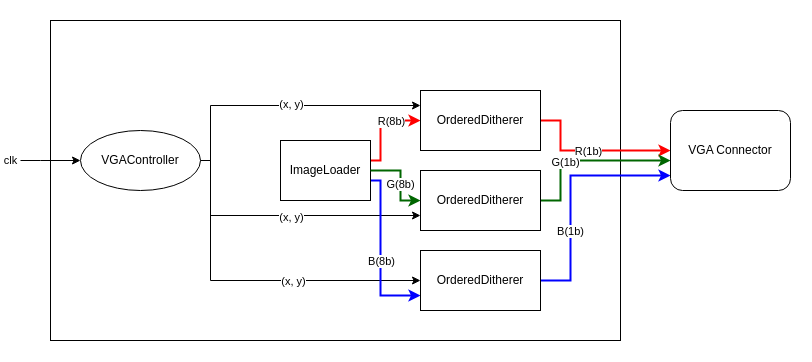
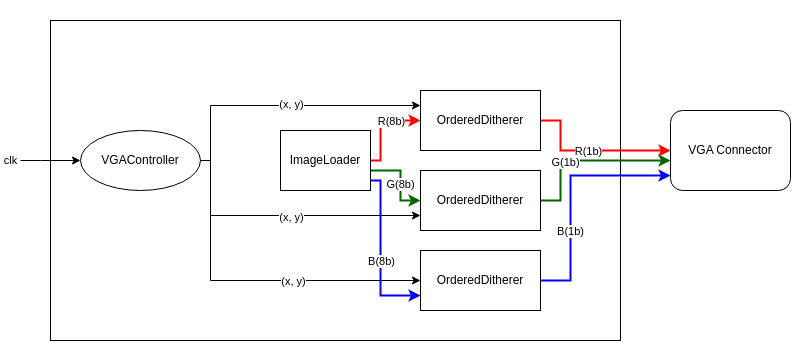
  <mxCell id="0" />
  <mxCell id="1" parent="0" />
  <mxCell id="2" value="" style="whiteSpace=wrap;html=1;" vertex="1" parent="1"><mxGeometry x="50" y="20" width="570" height="320" as="geometry" /></mxCell>
  <mxCell id="3" style="edgeStyle=orthogonalEdgeStyle;rounded=0;orthogonalLoop=1;jettySize=auto;html=1;entryX=0;entryY=0.25;entryDx=0;entryDy=0;" edge="1" parent="1" source="10" target="18"><mxGeometry relative="1" as="geometry"><Array as="points"><mxPoint x="210" y="160" /><mxPoint x="210" y="105" /></Array></mxGeometry></mxCell>
  <mxCell id="4" value="(x, y)" style="edgeLabel;html=1;align=center;verticalAlign=middle;resizable=0;points=[];" vertex="1" connectable="0" parent="3"><mxGeometry x="0.057" y="2" relative="1" as="geometry"><mxPoint as="offset" /></mxGeometry></mxCell>
  <mxCell id="5" style="edgeStyle=orthogonalEdgeStyle;rounded=0;orthogonalLoop=1;jettySize=auto;html=1;entryX=0;entryY=0.75;entryDx=0;entryDy=0;" edge="1" parent="1" source="10" target="24"><mxGeometry relative="1" as="geometry"><Array as="points"><mxPoint x="210" y="160" /><mxPoint x="210" y="215" /></Array></mxGeometry></mxCell>
  <mxCell id="6" value="(x, y)" style="edgeLabel;html=1;align=center;verticalAlign=middle;resizable=0;points=[];" vertex="1" connectable="0" parent="5"><mxGeometry x="0.053" y="-1" relative="1" as="geometry"><mxPoint as="offset" /></mxGeometry></mxCell>
  <mxCell id="7" style="edgeStyle=orthogonalEdgeStyle;rounded=0;orthogonalLoop=1;jettySize=auto;html=1;entryX=0;entryY=0.5;entryDx=0;entryDy=0;" edge="1" parent="1" source="10" target="21"><mxGeometry relative="1" as="geometry"><Array as="points"><mxPoint x="210" y="160" /><mxPoint x="210" y="280" /></Array></mxGeometry></mxCell>
  <mxCell id="8" value="(x, y)" style="edgeLabel;html=1;align=center;verticalAlign=middle;resizable=0;points=[];" vertex="1" connectable="0" parent="7"><mxGeometry x="0.246" relative="1" as="geometry"><mxPoint as="offset" /></mxGeometry></mxCell>
  <mxCell id="9" value="clk" style="edgeStyle=orthogonalEdgeStyle;rounded=0;orthogonalLoop=1;jettySize=auto;html=1;exitX=0;exitY=0.5;exitDx=0;exitDy=0;strokeWidth=1;startArrow=classic;startFill=1;endArrow=none;endFill=0;" edge="1" parent="1" source="10"><mxGeometry x="1" y="10" relative="1" as="geometry"><mxPoint x="20" y="160" as="targetPoint" /><Array as="points"><mxPoint x="40" y="160" /><mxPoint x="40" y="160" /></Array><mxPoint x="-10" y="-10" as="offset" /></mxGeometry></mxCell>
  <mxCell id="10" value="VGAController" style="ellipse;whiteSpace=wrap;html=1;" vertex="1" parent="1"><mxGeometry x="80" y="130" width="120" height="60" as="geometry" /></mxCell>
  <mxCell id="11" style="edgeStyle=orthogonalEdgeStyle;rounded=0;orthogonalLoop=1;jettySize=auto;html=1;entryX=0;entryY=0.5;entryDx=0;entryDy=0;strokeColor=#FF0000;strokeWidth=2;" edge="1" parent="1" source="15" target="18"><mxGeometry relative="1" as="geometry"><Array as="points"><mxPoint x="380" y="160" /><mxPoint x="380" y="120" /></Array></mxGeometry></mxCell>
  <mxCell id="12" value="R(8b)" style="edgeLabel;html=1;align=center;verticalAlign=middle;resizable=0;points=[];" vertex="1" connectable="0" parent="11"><mxGeometry x="0.127" relative="1" as="geometry"><mxPoint x="9" as="offset" /></mxGeometry></mxCell>
  <mxCell id="13" style="edgeStyle=orthogonalEdgeStyle;rounded=0;orthogonalLoop=1;jettySize=auto;html=1;entryX=0;entryY=0.75;entryDx=0;entryDy=0;strokeColor=#0000FF;strokeWidth=2;" edge="1" parent="1" source="15" target="21"><mxGeometry relative="1" as="geometry"><Array as="points"><mxPoint x="380" y="180" /><mxPoint x="380" y="295" /></Array></mxGeometry></mxCell>
  <mxCell id="14" value="B(8b)" style="edgeLabel;html=1;align=center;verticalAlign=middle;resizable=0;points=[];" vertex="1" connectable="0" parent="13"><mxGeometry x="0.406" relative="1" as="geometry"><mxPoint y="-26" as="offset" /></mxGeometry></mxCell>
- <mxCell id="15" value="ImageLoader" style="whiteSpace=wrap;html=1;" vertex="1" parent="1"><mxGeometry x="280" y="140" width="90" height="60" as="geometry" /></mxCell>
+ <mxCell id="15" value="ImageLoader" style="whiteSpace=wrap;html=1;" vertex="1" parent="1"><mxGeometry x="280" y="130" width="90" height="60" as="geometry" /></mxCell>
  <mxCell id="16" style="edgeStyle=orthogonalEdgeStyle;rounded=0;orthogonalLoop=1;jettySize=auto;html=1;entryX=0;entryY=0.5;entryDx=0;entryDy=0;strokeColor=#FF0000;strokeWidth=2;" edge="1" parent="1" source="18" target="25"><mxGeometry relative="1" as="geometry"><Array as="points"><mxPoint x="560" y="120" /><mxPoint x="560" y="150" /></Array></mxGeometry></mxCell>
  <mxCell id="17" value="R(1b)" style="edgeLabel;html=1;align=center;verticalAlign=middle;resizable=0;points=[];" vertex="1" connectable="0" parent="16"><mxGeometry x="-0.256" relative="1" as="geometry"><mxPoint x="17" as="offset" /></mxGeometry></mxCell>
  <mxCell id="18" value="OrderedDitherer" style="whiteSpace=wrap;html=1;" vertex="1" parent="1"><mxGeometry x="420" y="90" width="120" height="60" as="geometry" /></mxCell>
  <mxCell id="19" style="edgeStyle=orthogonalEdgeStyle;rounded=0;orthogonalLoop=1;jettySize=auto;html=1;strokeColor=#0000FF;strokeWidth=2;" edge="1" parent="1" source="21" target="25"><mxGeometry relative="1" as="geometry"><Array as="points"><mxPoint x="570" y="280" /><mxPoint x="570" y="175" /></Array></mxGeometry></mxCell>
  <mxCell id="20" value="B(1b)" style="edgeLabel;html=1;align=center;verticalAlign=middle;resizable=0;points=[];" vertex="1" connectable="0" parent="19"><mxGeometry x="-0.058" y="1" relative="1" as="geometry"><mxPoint y="31" as="offset" /></mxGeometry></mxCell>
  <mxCell id="21" value="OrderedDitherer" style="whiteSpace=wrap;html=1;" vertex="1" parent="1"><mxGeometry x="420" y="250" width="120" height="60" as="geometry" /></mxCell>
  <mxCell id="22" style="edgeStyle=orthogonalEdgeStyle;rounded=0;orthogonalLoop=1;jettySize=auto;html=1;strokeColor=#006600;strokeWidth=2;" edge="1" parent="1" source="24" target="25"><mxGeometry relative="1" as="geometry"><Array as="points"><mxPoint x="560" y="200" /><mxPoint x="560" y="160" /></Array></mxGeometry></mxCell>
  <mxCell id="23" value="G(1b)" style="edgeLabel;html=1;align=center;verticalAlign=middle;resizable=0;points=[];" vertex="1" connectable="0" parent="22"><mxGeometry x="-0.252" y="-1" relative="1" as="geometry"><mxPoint as="offset" /></mxGeometry></mxCell>
  <mxCell id="24" value="OrderedDitherer" style="whiteSpace=wrap;html=1;" vertex="1" parent="1"><mxGeometry x="420" y="170" width="120" height="60" as="geometry" /></mxCell>
  <mxCell id="25" value="VGA Connector" style="whiteSpace=wrap;html=1;rounded=1;" vertex="1" parent="1"><mxGeometry x="670" y="110" width="120" height="80" as="geometry" /></mxCell>
  <mxCell id="26" style="edgeStyle=orthogonalEdgeStyle;rounded=0;orthogonalLoop=1;jettySize=auto;html=1;entryX=0;entryY=0.5;entryDx=0;entryDy=0;strokeColor=#006600;strokeWidth=2;" edge="1" parent="1" source="15" target="24"><mxGeometry relative="1" as="geometry"><Array as="points"><mxPoint x="400" y="170" /><mxPoint x="400" y="200" /></Array></mxGeometry></mxCell>
  <mxCell id="27" value="G(8b)" style="edgeLabel;html=1;align=center;verticalAlign=middle;resizable=0;points=[];" vertex="1" connectable="0" parent="26"><mxGeometry x="-0.286" y="1" relative="1" as="geometry"><mxPoint y="14" as="offset" /></mxGeometry></mxCell>
